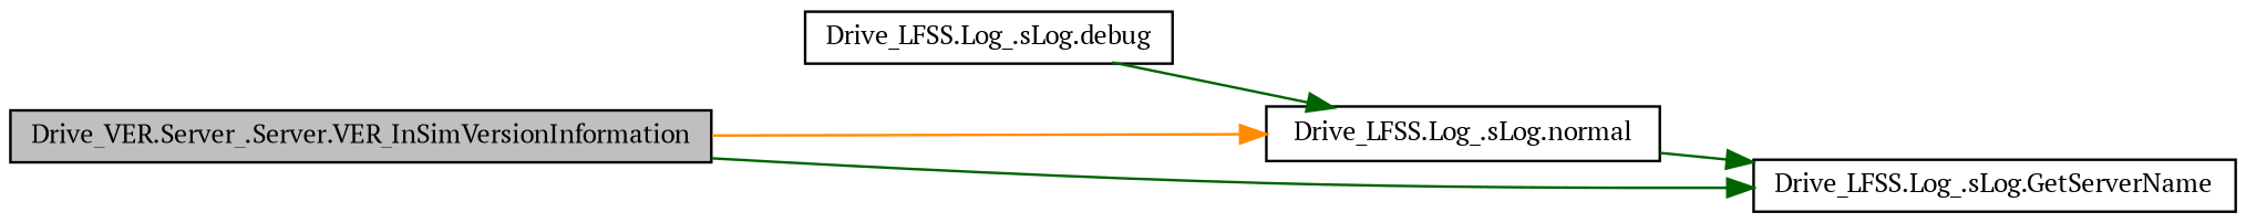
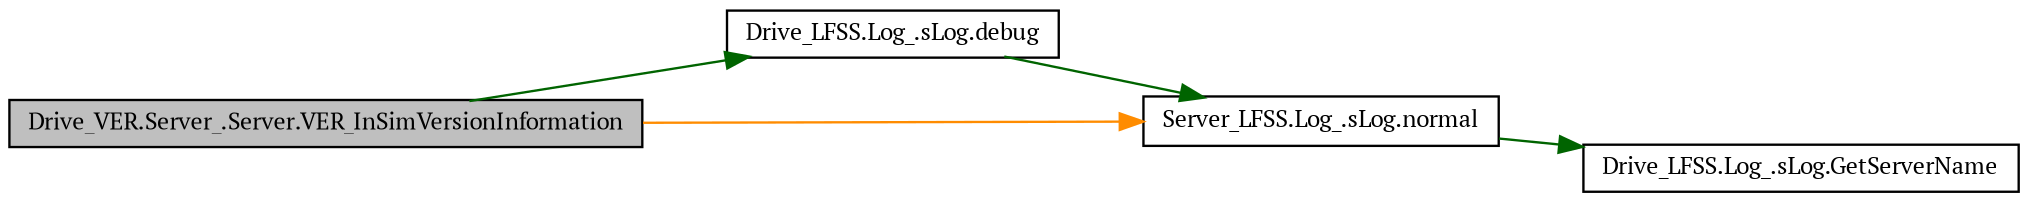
  digraph {
    fontname="PT Serif"
    rankdir=LR
    node [color=black fontname="PT Serif" fontsize=10 shape=record]
    edge [color=darkgreen fontname="PT Serif" fontsize=10 labelfontname=FreeSans labelfontsize=10 style=solid]
    n1 [fillcolor=grey75 fontcolor=black height=0.2 label="Drive_VER.Server_.Server.VER_InSimVersionInformation" style=filled width=0.4]
    n2 [height=0.2 label="Drive_LFSS.Log_.sLog.debug" width=0.4]
-   n3 [height=0.2 label="Drive_LFSS.Log_.sLog.normal" width=0.4]
+   n3 [height=0.2 label="Server_LFSS.Log_.sLog.normal" width=0.4]
    n4 [height=0.2 label="Drive_LFSS.Log_.sLog.GetServerName" width=0.4]
-   n1 -> n4
+   n1 -> n2
    n1 -> n3 [color=darkorange]
    n2 -> n3
    n3 -> n4
  }
